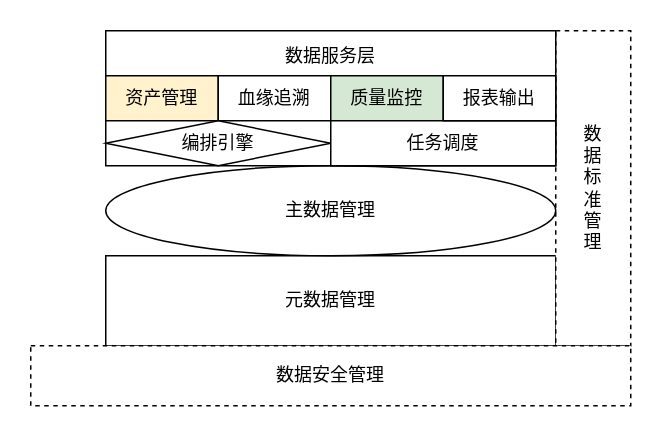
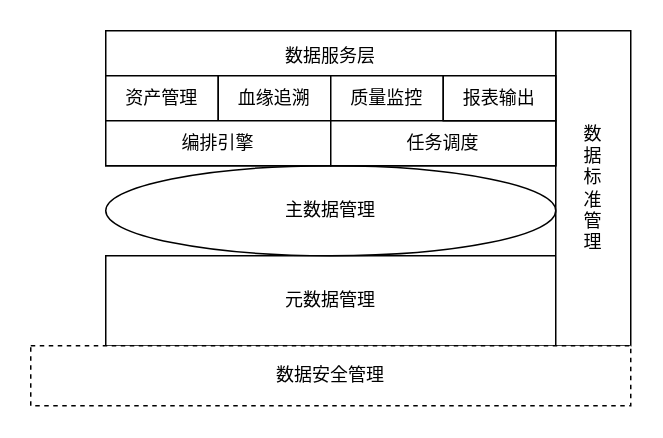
  <mxCell id="0" />
  <mxCell id="1" parent="0" />
  <mxCell id="2" value="元数据管理" style="rounded=0;whiteSpace=wrap;html=1;" vertex="1" parent="1"><mxGeometry x="70" y="170" width="300" height="60" as="geometry" /></mxCell>
- <mxCell id="3" value="数&lt;br&gt;据&lt;br&gt;标&lt;br&gt;准&lt;br&gt;管&lt;br&gt;理" style="rounded=0;whiteSpace=wrap;html=1;dashed=1;" vertex="1" parent="1"><mxGeometry x="370" y="20" width="50" height="210" as="geometry" /></mxCell>
+ <mxCell id="3" value="数&lt;br&gt;据&lt;br&gt;标&lt;br&gt;准&lt;br&gt;管&lt;br&gt;理" style="rounded=0;whiteSpace=wrap;html=1;" vertex="1" parent="1"><mxGeometry x="370" y="20" width="50" height="210" as="geometry" /></mxCell>
  <mxCell id="4" value="数据安全管理" style="rounded=0;whiteSpace=wrap;html=1;dashed=1;" vertex="1" parent="1"><mxGeometry x="20" y="230" width="400" height="40" as="geometry" /></mxCell>
  <mxCell id="5" value="主数据管理" style="ellipse;whiteSpace=wrap;html=1;" vertex="1" parent="1"><mxGeometry x="70" y="110" width="300" height="60" as="geometry" /></mxCell>
  <mxCell id="6" value="数据服务层&lt;br&gt;&lt;br&gt;&lt;br&gt;&lt;br&gt;&lt;br&gt;" style="rounded=0;whiteSpace=wrap;html=1;align=center;" vertex="1" parent="1"><mxGeometry x="70" y="20" width="300" height="90" as="geometry" /></mxCell>
- <mxCell id="7" value="资产管理" style="rounded=0;whiteSpace=wrap;html=1;fillColor=#fff2cc;" vertex="1" parent="1"><mxGeometry x="70" y="50" width="75" height="30" as="geometry" /></mxCell>
+ <mxCell id="7" value="资产管理" style="rounded=0;whiteSpace=wrap;html=1;" vertex="1" parent="1"><mxGeometry x="70" y="50" width="75" height="30" as="geometry" /></mxCell>
  <mxCell id="8" value="血缘追溯" style="rounded=0;whiteSpace=wrap;html=1;" vertex="1" parent="1"><mxGeometry x="145" y="50" width="75" height="30" as="geometry" /></mxCell>
- <mxCell id="9" value="质量监控" style="rounded=0;whiteSpace=wrap;html=1;fillColor=#d5e8d4;" vertex="1" parent="1"><mxGeometry x="220" y="50" width="75" height="30" as="geometry" /></mxCell>
- <mxCell id="10" value="编排引擎" style="rhombus;whiteSpace=wrap;html=1;" vertex="1" parent="1"><mxGeometry x="70" y="80" width="150" height="30" as="geometry" /></mxCell>
+ <mxCell id="9" value="质量监控" style="rounded=0;whiteSpace=wrap;html=1;" vertex="1" parent="1"><mxGeometry x="220" y="50" width="75" height="30" as="geometry" /></mxCell>
+ <mxCell id="10" value="编排引擎" style="rounded=0;whiteSpace=wrap;html=1;" vertex="1" parent="1"><mxGeometry x="70" y="80" width="150" height="30" as="geometry" /></mxCell>
  <mxCell id="11" value="任务调度" style="rounded=0;whiteSpace=wrap;html=1;" vertex="1" parent="1"><mxGeometry x="220" y="80" width="150" height="30" as="geometry" /></mxCell>
  <mxCell id="12" value="报表输出" style="rounded=0;whiteSpace=wrap;html=1;" vertex="1" parent="1"><mxGeometry x="295" y="50" width="75" height="30" as="geometry" /></mxCell>
